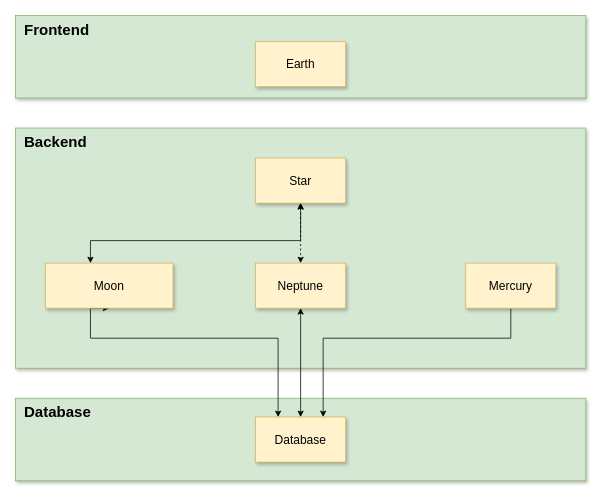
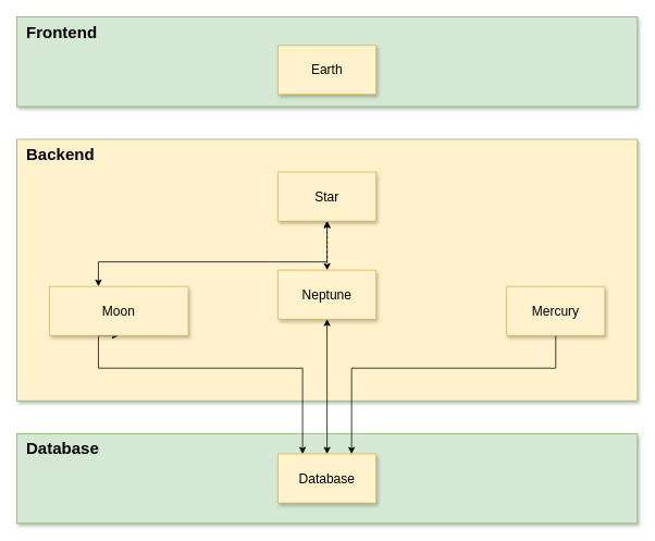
  <mxCell id="0" />
  <mxCell id="1" parent="0" />
  <mxCell id="2" value="&lt;b&gt;&lt;font style=&quot;font-size: 20px&quot;&gt;Database&lt;/font&gt;&lt;/b&gt;" style="rounded=0;whiteSpace=wrap;html=1;verticalAlign=top;fillColor=#d5e8d4;strokeColor=#82b366;spacingLeft=10;align=left;shadow=1;" vertex="1" parent="1"><mxGeometry x="20" y="530" width="760" height="110" as="geometry" /></mxCell>
  <mxCell id="3" value="&lt;b&gt;&lt;font style=&quot;font-size: 20px&quot;&gt;Frontend&lt;/font&gt;&lt;/b&gt;" style="rounded=0;whiteSpace=wrap;html=1;verticalAlign=top;fillColor=#d5e8d4;strokeColor=#82b366;spacingLeft=10;align=left;glass=0;sketch=0;shadow=1;" vertex="1" parent="1"><mxGeometry x="20" y="20" width="760" height="110" as="geometry" /></mxCell>
- <mxCell id="4" value="Backend" style="rounded=0;whiteSpace=wrap;html=1;verticalAlign=top;fillColor=#d5e8d4;strokeColor=#82b366;align=left;spacingLeft=10;fontSize=20;fontStyle=1;shadow=1;" vertex="1" parent="1"><mxGeometry x="20" y="170" width="760" height="320" as="geometry" /></mxCell>
+ <mxCell id="4" value="Backend" style="rounded=0;whiteSpace=wrap;html=1;verticalAlign=top;fillColor=#fff2cc;strokeColor=#82b366;align=left;spacingLeft=10;fontSize=20;fontStyle=1;shadow=1;" vertex="1" parent="1"><mxGeometry x="20" y="170" width="760" height="320" as="geometry" /></mxCell>
  <mxCell id="5" value="Earth" style="rounded=0;whiteSpace=wrap;html=1;verticalAlign=middle;fontStyle=0;fontSize=16;fillColor=#fff2cc;strokeColor=#d6b656;shadow=1;" vertex="1" parent="1"><mxGeometry x="340" y="55" width="120" height="60" as="geometry" /></mxCell>
  <mxCell id="6" style="edgeStyle=orthogonalEdgeStyle;rounded=0;orthogonalLoop=1;jettySize=auto;html=1;exitX=0.5;exitY=1;exitDx=0;exitDy=0;entryX=0.25;entryY=0;entryDx=0;entryDy=0;fontSize=16;startArrow=classic;startFill=1;" edge="1" parent="1" source="7" target="15"><mxGeometry relative="1" as="geometry"><Array as="points"><mxPoint x="120" y="450" /><mxPoint x="370" y="450" /></Array></mxGeometry></mxCell>
  <mxCell id="7" value="Moon" style="rounded=0;whiteSpace=wrap;html=1;verticalAlign=middle;fontSize=16;fillColor=#fff2cc;strokeColor=#d6b656;shadow=1;" vertex="1" parent="1"><mxGeometry x="60" y="350" width="170" height="60" as="geometry" /></mxCell>
  <mxCell id="8" style="edgeStyle=orthogonalEdgeStyle;rounded=0;orthogonalLoop=1;jettySize=auto;html=1;exitX=0.5;exitY=1;exitDx=0;exitDy=0;entryX=0.5;entryY=0;entryDx=0;entryDy=0;fontSize=16;startArrow=classic;startFill=1;" edge="1" parent="1" source="9" target="15"><mxGeometry relative="1" as="geometry" /></mxCell>
- <mxCell id="9" value="Neptune" style="rounded=0;whiteSpace=wrap;html=1;verticalAlign=middle;fontSize=16;fillColor=#fff2cc;strokeColor=#d6b656;shadow=1;" vertex="1" parent="1"><mxGeometry x="340" y="350" width="120" height="60" as="geometry" /></mxCell>
+ <mxCell id="9" value="Neptune" style="rounded=0;whiteSpace=wrap;html=1;verticalAlign=middle;fontSize=16;fillColor=#fff2cc;strokeColor=#d6b656;shadow=1;" vertex="1" parent="1"><mxGeometry x="340" y="330" width="120" height="60" as="geometry" /></mxCell>
  <mxCell id="10" style="edgeStyle=orthogonalEdgeStyle;rounded=0;orthogonalLoop=1;jettySize=auto;html=1;exitX=0.5;exitY=1;exitDx=0;exitDy=0;entryX=0.75;entryY=0;entryDx=0;entryDy=0;fontSize=16;startArrow=none;startFill=0;" edge="1" parent="1" source="11" target="15"><mxGeometry relative="1" as="geometry"><Array as="points"><mxPoint x="680" y="450" /><mxPoint x="430" y="450" /></Array></mxGeometry></mxCell>
  <mxCell id="11" value="Mercury" style="rounded=0;whiteSpace=wrap;html=1;verticalAlign=middle;fontSize=16;fillColor=#fff2cc;strokeColor=#d6b656;shadow=1;" vertex="1" parent="1"><mxGeometry x="620" y="350" width="120" height="60" as="geometry" /></mxCell>
  <mxCell id="12" style="edgeStyle=orthogonalEdgeStyle;rounded=0;orthogonalLoop=1;jettySize=auto;html=1;exitX=0.5;exitY=1;exitDx=0;exitDy=0;entryX=0.5;entryY=0;entryDx=0;entryDy=0;startArrow=classic;startFill=1;dashed=1;" edge="1" parent="1" source="14" target="9"><mxGeometry relative="1" as="geometry" /></mxCell>
  <mxCell id="13" style="edgeStyle=orthogonalEdgeStyle;rounded=0;orthogonalLoop=1;jettySize=auto;html=1;exitX=0.5;exitY=1;exitDx=0;exitDy=0;startArrow=classic;startFill=1;" edge="1" parent="1" source="14" target="7"><mxGeometry relative="1" as="geometry"><Array as="points"><mxPoint x="400" y="320" /><mxPoint x="120" y="320" /></Array></mxGeometry></mxCell>
  <mxCell id="14" value="Star" style="rounded=0;whiteSpace=wrap;html=1;verticalAlign=middle;fontSize=16;fillColor=#fff2cc;strokeColor=#d6b656;shadow=1;" vertex="1" parent="1"><mxGeometry x="340" y="210" width="120" height="60" as="geometry" /></mxCell>
  <mxCell id="15" value="Database" style="rounded=0;whiteSpace=wrap;html=1;verticalAlign=middle;fontSize=16;fillColor=#fff2cc;strokeColor=#d6b656;shadow=1;" vertex="1" parent="1"><mxGeometry x="340" y="555" width="120" height="60" as="geometry" /></mxCell>
